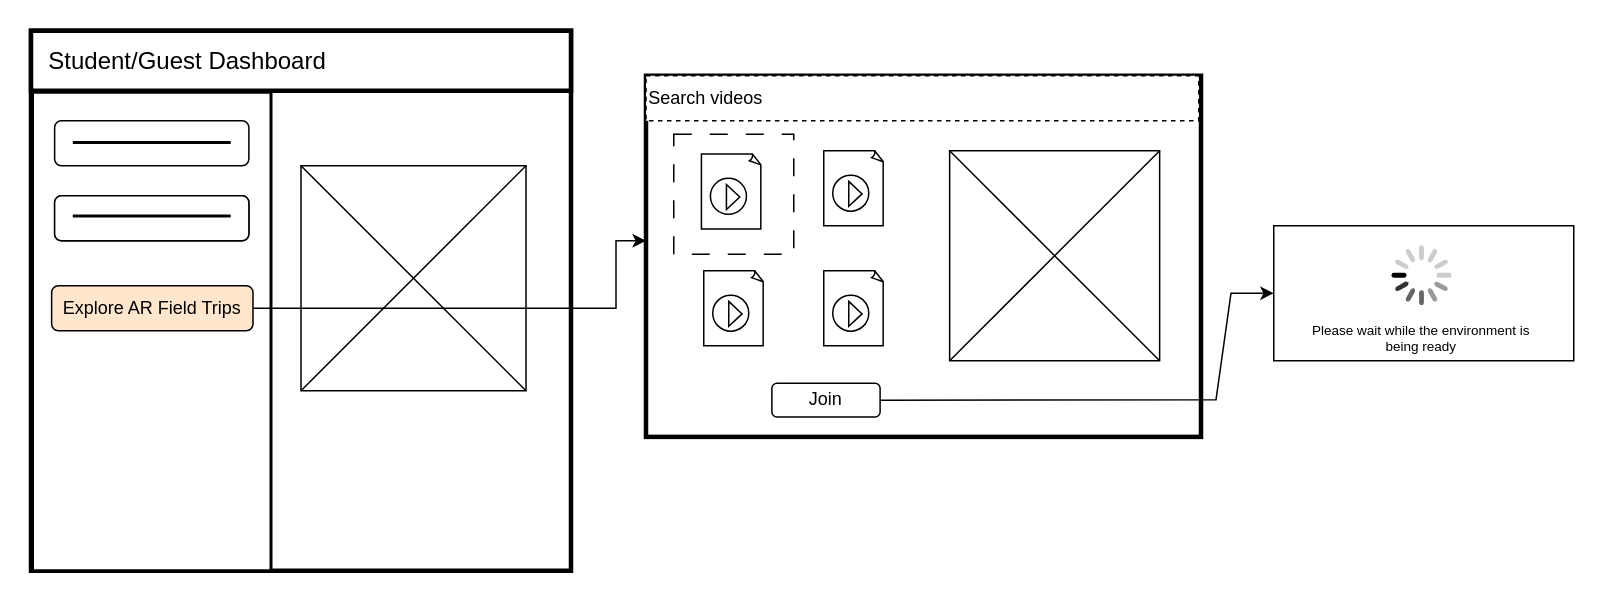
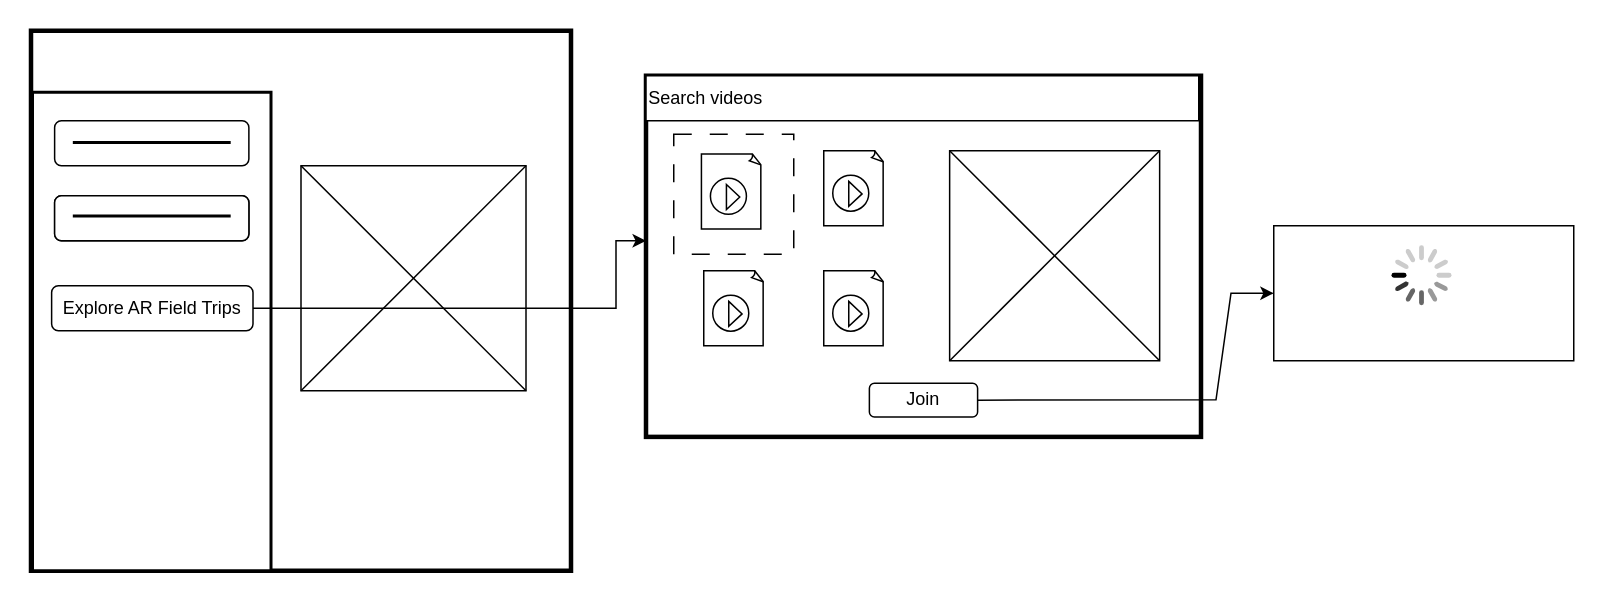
  <mxCell id="0" />
  <mxCell id="1" parent="0" />
  <mxCell id="2" value="" style="whiteSpace=wrap;html=1;aspect=fixed;strokeWidth=3;" parent="1" vertex="1"><mxGeometry x="20" y="20" width="360" height="360" as="geometry" /></mxCell>
- <mxCell id="3" value="&amp;nbsp; &amp;nbsp;&lt;font style=&quot;font-size: 16px;&quot;&gt;Student/Guest Dashboard&lt;/font&gt;" style="rounded=0;whiteSpace=wrap;html=1;strokeWidth=3;align=left;" parent="1" vertex="1"><mxGeometry x="20" y="20" width="360" height="40" as="geometry" /></mxCell>
  <mxCell id="4" value="" style="rounded=0;whiteSpace=wrap;html=1;strokeWidth=2;" parent="1" vertex="1"><mxGeometry x="21" y="61" width="159" height="319" as="geometry" /></mxCell>
  <mxCell id="5" value="" style="rounded=1;whiteSpace=wrap;html=1;" parent="1" vertex="1"><mxGeometry x="35.75" y="80" width="129.5" height="30" as="geometry" /></mxCell>
  <mxCell id="6" value="" style="rounded=1;whiteSpace=wrap;html=1;" parent="1" vertex="1"><mxGeometry x="35.75" y="130" width="129.5" height="30" as="geometry" /></mxCell>
- <mxCell id="7" value="Explore AR Field Trips" style="rounded=1;whiteSpace=wrap;html=1;fillColor=#ffe6cc;" parent="1" vertex="1"><mxGeometry x="33.75" y="190" width="134.25" height="30" as="geometry" /></mxCell>
+ <mxCell id="7" value="Explore AR Field Trips" style="rounded=1;whiteSpace=wrap;html=1;" parent="1" vertex="1"><mxGeometry x="33.75" y="190" width="134.25" height="30" as="geometry" /></mxCell>
  <mxCell id="8" value="" style="rounded=0;whiteSpace=wrap;html=1;" parent="1" vertex="1"><mxGeometry x="48.38" y="94" width="104.25" height="1" as="geometry" /></mxCell>
  <mxCell id="9" value="" style="rounded=0;whiteSpace=wrap;html=1;" parent="1" vertex="1"><mxGeometry x="48.38" y="144" width="104.25" height="1" as="geometry" /></mxCell>
  <mxCell id="10" value="" style="rounded=1;whiteSpace=wrap;html=1;" parent="1" vertex="1"><mxGeometry x="35.75" y="130" width="129.5" height="30" as="geometry" /></mxCell>
  <mxCell id="11" value="" style="rounded=0;whiteSpace=wrap;html=1;" parent="1" vertex="1"><mxGeometry x="48.37" y="143" width="104.25" height="1" as="geometry" /></mxCell>
  <mxCell id="12" value="" style="whiteSpace=wrap;html=1;aspect=fixed;" parent="1" vertex="1"><mxGeometry x="200" y="110" width="150" height="150" as="geometry" /></mxCell>
  <mxCell id="13" value="" style="endArrow=none;html=1;rounded=0;entryX=1;entryY=0;entryDx=0;entryDy=0;exitX=0;exitY=1;exitDx=0;exitDy=0;" parent="1" source="12" target="12" edge="1"><mxGeometry width="50" height="50" relative="1" as="geometry"><mxPoint x="210" y="200" as="sourcePoint" /><mxPoint x="260" y="150" as="targetPoint" /></mxGeometry></mxCell>
  <mxCell id="14" value="" style="endArrow=none;html=1;rounded=0;entryX=0;entryY=0;entryDx=0;entryDy=0;exitX=1;exitY=1;exitDx=0;exitDy=0;" parent="1" source="12" target="12" edge="1"><mxGeometry width="50" height="50" relative="1" as="geometry"><mxPoint x="210" y="200" as="sourcePoint" /><mxPoint x="260" y="150" as="targetPoint" /></mxGeometry></mxCell>
  <mxCell id="15" value="" style="endArrow=classic;html=1;rounded=0;exitX=1;exitY=0.5;exitDx=0;exitDy=0;" parent="1" source="7" edge="1"><mxGeometry width="50" height="50" relative="1" as="geometry"><mxPoint x="210" y="200" as="sourcePoint" /><mxPoint x="430" y="160" as="targetPoint" /><Array as="points"><mxPoint x="410" y="205" /><mxPoint x="410" y="160" /></Array></mxGeometry></mxCell>
  <mxCell id="16" value="" style="rounded=0;whiteSpace=wrap;html=1;strokeWidth=3;container=0;" parent="1" vertex="1"><mxGeometry x="430" y="50" width="370" height="240.75" as="geometry" /></mxCell>
  <mxCell id="17" value="" style="group" parent="1" vertex="1" connectable="0"><mxGeometry x="548.5" y="100" width="40" height="50" as="geometry" /></mxCell>
  <mxCell id="18" value="" style="whiteSpace=wrap;html=1;shape=mxgraph.basic.document" parent="17" vertex="1"><mxGeometry width="40" height="50" as="geometry" /></mxCell>
  <mxCell id="19" value="" style="group" parent="17" vertex="1" connectable="0"><mxGeometry x="6" y="16.25" width="28" height="25" as="geometry" /></mxCell>
  <mxCell id="20" value="" style="group" parent="19" vertex="1" connectable="0"><mxGeometry width="26.667" height="25" as="geometry" /></mxCell>
  <mxCell id="21" value="" style="ellipse;whiteSpace=wrap;html=1;aspect=fixed;" parent="20" vertex="1"><mxGeometry width="24" height="24" as="geometry" /></mxCell>
  <mxCell id="22" value="" style="triangle;whiteSpace=wrap;html=1;" parent="20" vertex="1"><mxGeometry x="10.667" y="4.167" width="8.889" height="16.667" as="geometry" /></mxCell>
  <mxCell id="23" value="" style="group" parent="1" vertex="1" connectable="0"><mxGeometry x="548.5" y="180" width="40" height="50" as="geometry" /></mxCell>
  <mxCell id="24" value="" style="whiteSpace=wrap;html=1;shape=mxgraph.basic.document" parent="23" vertex="1"><mxGeometry width="40" height="50" as="geometry" /></mxCell>
  <mxCell id="25" value="" style="group" parent="23" vertex="1" connectable="0"><mxGeometry x="6" y="16.25" width="28" height="25" as="geometry" /></mxCell>
  <mxCell id="26" value="" style="group" parent="25" vertex="1" connectable="0"><mxGeometry width="26.667" height="25" as="geometry" /></mxCell>
  <mxCell id="27" value="" style="ellipse;whiteSpace=wrap;html=1;aspect=fixed;" parent="26" vertex="1"><mxGeometry width="24" height="24" as="geometry" /></mxCell>
  <mxCell id="28" value="" style="triangle;whiteSpace=wrap;html=1;" parent="26" vertex="1"><mxGeometry x="10.667" y="4.167" width="8.889" height="16.667" as="geometry" /></mxCell>
  <mxCell id="29" value="" style="group" parent="1" vertex="1" connectable="0"><mxGeometry x="468.5" y="180" width="40" height="50" as="geometry" /></mxCell>
  <mxCell id="30" value="" style="whiteSpace=wrap;html=1;shape=mxgraph.basic.document" parent="29" vertex="1"><mxGeometry width="40" height="50" as="geometry" /></mxCell>
  <mxCell id="31" value="" style="group" parent="29" vertex="1" connectable="0"><mxGeometry x="6" y="16.25" width="28" height="25" as="geometry" /></mxCell>
  <mxCell id="32" value="" style="group" parent="31" vertex="1" connectable="0"><mxGeometry width="26.667" height="25" as="geometry" /></mxCell>
  <mxCell id="33" value="" style="ellipse;whiteSpace=wrap;html=1;aspect=fixed;" parent="32" vertex="1"><mxGeometry width="24" height="24" as="geometry" /></mxCell>
  <mxCell id="34" value="" style="triangle;whiteSpace=wrap;html=1;" parent="32" vertex="1"><mxGeometry x="10.667" y="4.167" width="8.889" height="16.667" as="geometry" /></mxCell>
  <mxCell id="35" value="" style="whiteSpace=wrap;html=1;aspect=fixed;" parent="1" vertex="1"><mxGeometry x="632.43" y="100" width="140" height="140" as="geometry" /></mxCell>
  <mxCell id="36" value="" style="endArrow=none;html=1;rounded=0;exitX=0;exitY=1;exitDx=0;exitDy=0;entryX=1;entryY=0;entryDx=0;entryDy=0;" parent="1" source="35" target="35" edge="1"><mxGeometry width="50" height="50" relative="1" as="geometry"><mxPoint x="735.43" y="154" as="sourcePoint" /><mxPoint x="785.43" y="104" as="targetPoint" /></mxGeometry></mxCell>
  <mxCell id="37" value="" style="endArrow=none;html=1;rounded=0;exitX=0;exitY=0;exitDx=0;exitDy=0;entryX=1;entryY=1;entryDx=0;entryDy=0;" parent="1" source="35" target="35" edge="1"><mxGeometry width="50" height="50" relative="1" as="geometry"><mxPoint x="735.43" y="154" as="sourcePoint" /><mxPoint x="785.43" y="104" as="targetPoint" /></mxGeometry></mxCell>
- <mxCell id="38" value="Search videos" style="rounded=0;whiteSpace=wrap;html=1;align=left;dashed=1;" parent="1" vertex="1"><mxGeometry x="430" y="50" width="368.5" height="30" as="geometry" /></mxCell>
+ <mxCell id="38" value="Search videos" style="rounded=0;whiteSpace=wrap;html=1;align=left;" parent="1" vertex="1"><mxGeometry x="430" y="50" width="368.5" height="30" as="geometry" /></mxCell>
  <mxCell id="39" value="" style="rounded=0;whiteSpace=wrap;html=1;" parent="1" vertex="1"><mxGeometry x="848.5" y="150" width="200" height="90" as="geometry" /></mxCell>
- <mxCell id="40" value="Join" style="rounded=1;whiteSpace=wrap;html=1;" parent="1" vertex="1"><mxGeometry x="513.925" y="255" width="72.153" height="22.5" as="geometry" /></mxCell>
+ <mxCell id="40" value="Join" style="rounded=1;whiteSpace=wrap;html=1;" parent="1" vertex="1"><mxGeometry x="578.925" y="255" width="72.153" height="22.5" as="geometry" /></mxCell>
  <mxCell id="41" value="" style="whiteSpace=wrap;html=1;aspect=fixed;dashed=1;dashPattern=12 12;" parent="1" vertex="1"><mxGeometry x="448.5" y="89" width="80" height="80" as="geometry" /></mxCell>
  <mxCell id="42" value="" style="group" parent="1" vertex="1" connectable="0"><mxGeometry x="466.95" y="102.13" width="61.11" height="69.75" as="geometry" /></mxCell>
  <mxCell id="43" value="" style="whiteSpace=wrap;html=1;shape=mxgraph.basic.document" parent="42" vertex="1"><mxGeometry width="40" height="50" as="geometry" /></mxCell>
  <mxCell id="44" value="" style="group" parent="42" vertex="1" connectable="0"><mxGeometry x="6" y="16.25" width="55.11" height="53.5" as="geometry" /></mxCell>
  <mxCell id="45" value="" style="group" parent="44" vertex="1" connectable="0"><mxGeometry width="55.11" height="53.5" as="geometry" /></mxCell>
  <mxCell id="46" value="" style="ellipse;whiteSpace=wrap;html=1;aspect=fixed;" parent="45" vertex="1"><mxGeometry width="24" height="24" as="geometry" /></mxCell>
  <mxCell id="47" value="" style="triangle;whiteSpace=wrap;html=1;" parent="45" vertex="1"><mxGeometry x="10.667" y="4.167" width="8.889" height="16.667" as="geometry" /></mxCell>
  <mxCell id="48" value="" style="endArrow=classic;html=1;rounded=0;exitX=1;exitY=0.5;exitDx=0;exitDy=0;entryX=0;entryY=0.5;entryDx=0;entryDy=0;" parent="1" source="40" target="39" edge="1"><mxGeometry width="50" height="50" relative="1" as="geometry"><mxPoint x="590" y="290" as="sourcePoint" /><mxPoint x="640" y="240" as="targetPoint" /><Array as="points"><mxPoint x="810" y="266" /><mxPoint x="820" y="195" /></Array></mxGeometry></mxCell>
  <mxCell id="49" value="" style="html=1;verticalLabelPosition=bottom;labelBackgroundColor=#ffffff;verticalAlign=top;shadow=0;dashed=0;strokeWidth=2;shape=mxgraph.ios7.misc.loading_circle;" parent="1" vertex="1"><mxGeometry x="927" y="163" width="40" height="40" as="geometry" /></mxCell>
- <mxCell id="50" value="Please wait while the environment is being ready" style="text;html=1;strokeColor=none;fillColor=none;align=center;verticalAlign=middle;whiteSpace=wrap;rounded=0;fontSize=9;" parent="1" vertex="1"><mxGeometry x="872" y="210" width="150" height="30" as="geometry" /></mxCell>
